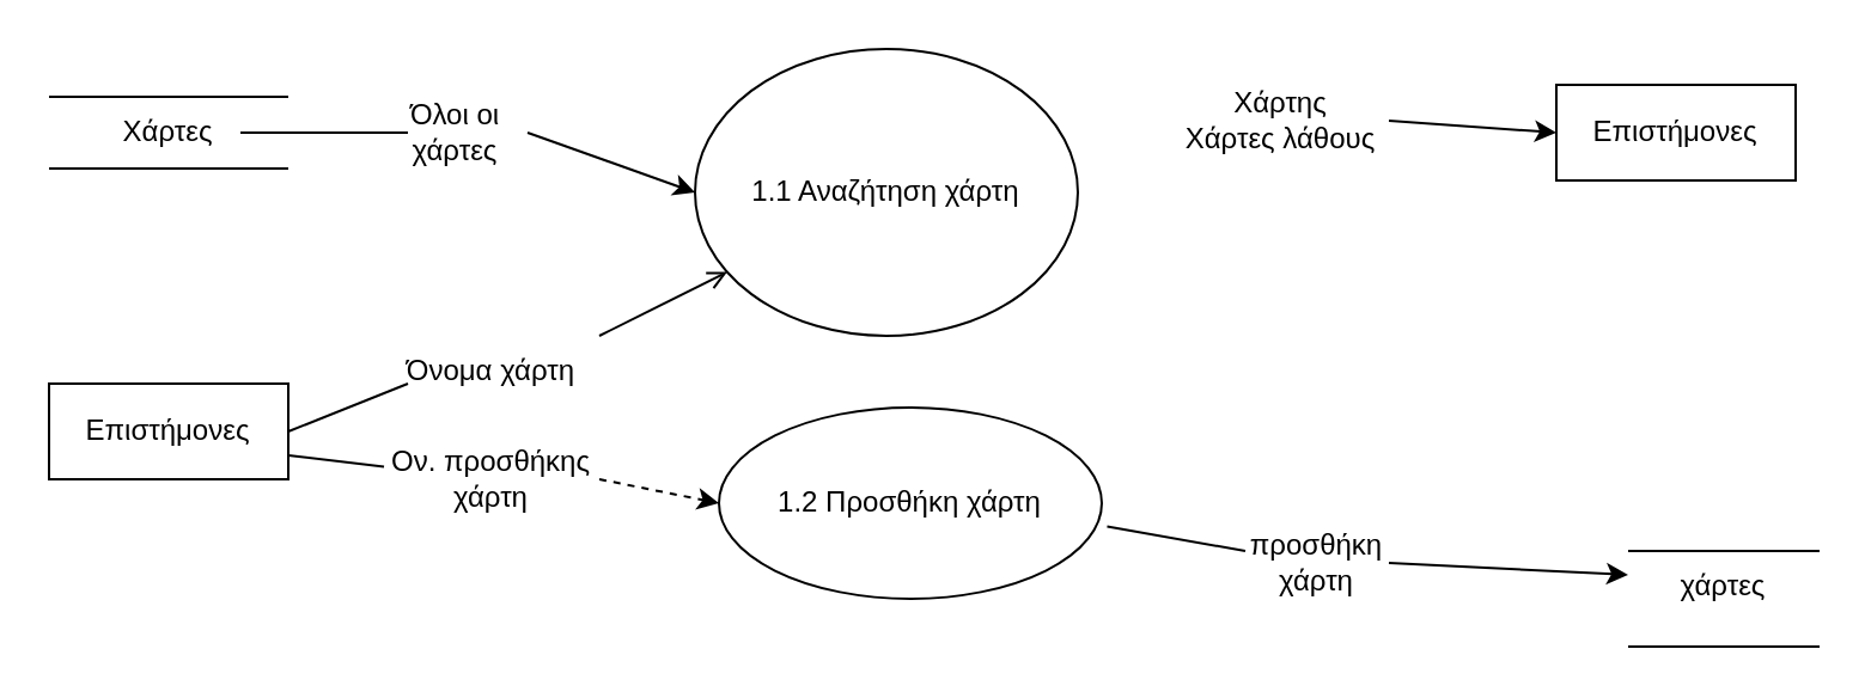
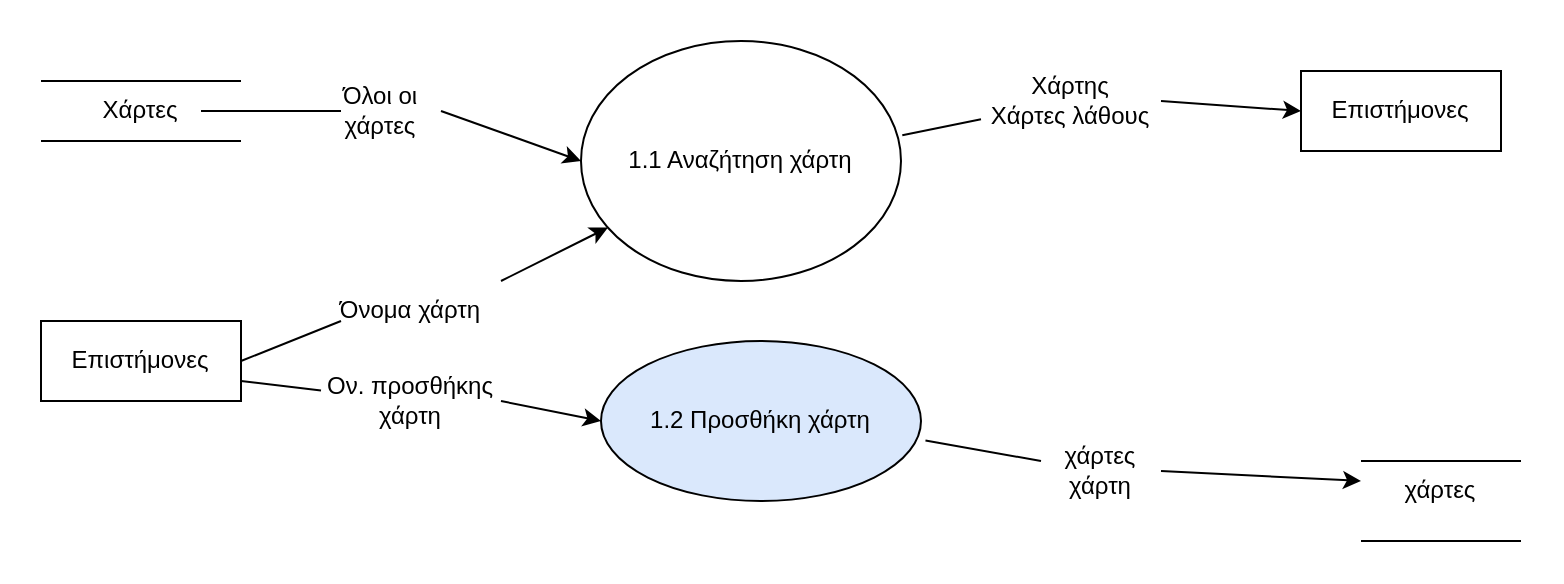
  <mxCell id="0" />
  <mxCell id="1" parent="0" />
  <mxCell id="2" value="Επιστήμονες" style="whiteSpace=wrap;html=1;align=center;" vertex="1" parent="1"><mxGeometry x="20" y="160" width="100" height="40" as="geometry" /></mxCell>
  <mxCell id="3" value="1.1 Αναζήτηση χάρτη" style="ellipse;whiteSpace=wrap;html=1;align=center;" vertex="1" parent="1"><mxGeometry x="290" y="20" width="160" height="120" as="geometry" /></mxCell>
- <mxCell id="4" value="1.2 Προσθήκη χάρτη" style="ellipse;whiteSpace=wrap;html=1;align=center;" vertex="1" parent="1"><mxGeometry x="300" y="170" width="160" height="80" as="geometry" /></mxCell>
+ <mxCell id="4" value="1.2 Προσθήκη χάρτη" style="ellipse;whiteSpace=wrap;html=1;align=center;fillColor=#dae8fc;" vertex="1" parent="1"><mxGeometry x="300" y="170" width="160" height="80" as="geometry" /></mxCell>
  <mxCell id="5" value="" style="endArrow=none;html=1;rounded=0;" edge="1" parent="1"><mxGeometry width="50" height="50" relative="1" as="geometry"><mxPoint x="20" y="40" as="sourcePoint" /><mxPoint x="120" y="40" as="targetPoint" /></mxGeometry></mxCell>
  <mxCell id="6" value="Χάρτες" style="text;html=1;strokeColor=none;fillColor=none;align=center;verticalAlign=middle;whiteSpace=wrap;rounded=0;" vertex="1" parent="1"><mxGeometry x="40" y="40" width="60" height="30" as="geometry" /></mxCell>
  <mxCell id="7" value="" style="endArrow=none;html=1;rounded=0;" edge="1" parent="1"><mxGeometry width="50" height="50" relative="1" as="geometry"><mxPoint x="20" y="70" as="sourcePoint" /><mxPoint x="120" y="70" as="targetPoint" /></mxGeometry></mxCell>
  <mxCell id="8" value="" style="endArrow=none;html=1;rounded=0;exitX=1;exitY=0.5;exitDx=0;exitDy=0;" edge="1" parent="1" source="6"><mxGeometry width="50" height="50" relative="1" as="geometry"><mxPoint x="150" y="70" as="sourcePoint" /><mxPoint x="170" y="55" as="targetPoint" /></mxGeometry></mxCell>
  <mxCell id="9" value="Όλοι οι χάρτες" style="text;html=1;strokeColor=none;fillColor=none;align=center;verticalAlign=middle;whiteSpace=wrap;rounded=0;" vertex="1" parent="1"><mxGeometry x="160" y="40" width="60" height="30" as="geometry" /></mxCell>
  <mxCell id="10" value="" style="endArrow=classic;html=1;rounded=0;exitX=1;exitY=0.5;exitDx=0;exitDy=0;entryX=0;entryY=0.5;entryDx=0;entryDy=0;" edge="1" parent="1" source="9" target="3"><mxGeometry width="50" height="50" relative="1" as="geometry"><mxPoint x="240" y="30" as="sourcePoint" /><mxPoint x="290" y="-20" as="targetPoint" /></mxGeometry></mxCell>
  <mxCell id="11" value="" style="endArrow=none;html=1;rounded=0;exitX=1;exitY=0.5;exitDx=0;exitDy=0;" edge="1" parent="1" source="2"><mxGeometry width="50" height="50" relative="1" as="geometry"><mxPoint x="140" y="200" as="sourcePoint" /><mxPoint x="170" y="160" as="targetPoint" /></mxGeometry></mxCell>
  <mxCell id="12" value="Όνομα χάρτη" style="text;html=1;strokeColor=none;fillColor=none;align=center;verticalAlign=middle;whiteSpace=wrap;rounded=0;" vertex="1" parent="1"><mxGeometry x="160" y="140" width="90" height="30" as="geometry" /></mxCell>
- <mxCell id="13" value="" style="endArrow=open;html=1;rounded=0;exitX=1;exitY=0;exitDx=0;exitDy=0;" edge="1" parent="1" source="12" target="3"><mxGeometry width="50" height="50" relative="1" as="geometry"><mxPoint x="240" y="150" as="sourcePoint" /><mxPoint x="290" y="100" as="targetPoint" /></mxGeometry></mxCell>
+ <mxCell id="13" value="" style="endArrow=classic;html=1;rounded=0;exitX=1;exitY=0;exitDx=0;exitDy=0;" edge="1" parent="1" source="12" target="3"><mxGeometry width="50" height="50" relative="1" as="geometry"><mxPoint x="240" y="150" as="sourcePoint" /><mxPoint x="290" y="100" as="targetPoint" /></mxGeometry></mxCell>
  <mxCell id="14" value="" style="endArrow=none;html=1;rounded=0;exitX=1;exitY=0.75;exitDx=0;exitDy=0;" edge="1" parent="1" source="2" target="15"><mxGeometry width="50" height="50" relative="1" as="geometry"><mxPoint x="140" y="260" as="sourcePoint" /><mxPoint x="190" y="200" as="targetPoint" /></mxGeometry></mxCell>
  <mxCell id="15" value="Ον. προσθήκης χάρτη" style="text;html=1;strokeColor=none;fillColor=none;align=center;verticalAlign=middle;whiteSpace=wrap;rounded=0;" vertex="1" parent="1"><mxGeometry x="160" y="185" width="90" height="30" as="geometry" /></mxCell>
- <mxCell id="16" value="" style="endArrow=classic;html=1;rounded=0;exitX=1;exitY=0.5;exitDx=0;exitDy=0;entryX=0;entryY=0.5;entryDx=0;entryDy=0;dashed=1;" edge="1" parent="1" source="15" target="4"><mxGeometry width="50" height="50" relative="1" as="geometry"><mxPoint x="290" y="220" as="sourcePoint" /><mxPoint x="340" y="170" as="targetPoint" /></mxGeometry></mxCell>
+ <mxCell id="16" value="" style="endArrow=classic;html=1;rounded=0;exitX=1;exitY=0.5;exitDx=0;exitDy=0;entryX=0;entryY=0.5;entryDx=0;entryDy=0;" edge="1" parent="1" source="15" target="4"><mxGeometry width="50" height="50" relative="1" as="geometry"><mxPoint x="290" y="220" as="sourcePoint" /><mxPoint x="340" y="170" as="targetPoint" /></mxGeometry></mxCell>
  <mxCell id="17" value="" style="endArrow=none;html=1;rounded=0;" edge="1" parent="1"><mxGeometry width="50" height="50" relative="1" as="geometry"><mxPoint x="680" y="230" as="sourcePoint" /><mxPoint x="760" y="230" as="targetPoint" /></mxGeometry></mxCell>
  <mxCell id="18" value="χάρτες" style="text;html=1;strokeColor=none;fillColor=none;align=center;verticalAlign=middle;whiteSpace=wrap;rounded=0;" vertex="1" parent="1"><mxGeometry x="690" y="230" width="60" height="30" as="geometry" /></mxCell>
  <mxCell id="19" value="" style="endArrow=none;html=1;rounded=0;" edge="1" parent="1"><mxGeometry width="50" height="50" relative="1" as="geometry"><mxPoint x="680" y="270" as="sourcePoint" /><mxPoint x="760" y="270" as="targetPoint" /></mxGeometry></mxCell>
  <mxCell id="20" value="" style="endArrow=none;html=1;rounded=0;exitX=1.014;exitY=0.622;exitDx=0;exitDy=0;exitPerimeter=0;" edge="1" parent="1" source="4"><mxGeometry width="50" height="50" relative="1" as="geometry"><mxPoint x="490" y="250" as="sourcePoint" /><mxPoint x="520" y="230" as="targetPoint" /></mxGeometry></mxCell>
- <mxCell id="21" value="προσθήκη χάρτη" style="text;html=1;strokeColor=none;fillColor=none;align=center;verticalAlign=middle;whiteSpace=wrap;rounded=0;" vertex="1" parent="1"><mxGeometry x="520" y="220" width="60" height="30" as="geometry" /></mxCell>
+ <mxCell id="21" value="χάρτες χάρτη" style="text;html=1;strokeColor=none;fillColor=none;align=center;verticalAlign=middle;whiteSpace=wrap;rounded=0;" vertex="1" parent="1"><mxGeometry x="520" y="220" width="60" height="30" as="geometry" /></mxCell>
  <mxCell id="22" value="" style="endArrow=classic;html=1;rounded=0;exitX=1;exitY=0.5;exitDx=0;exitDy=0;" edge="1" parent="1" source="21"><mxGeometry width="50" height="50" relative="1" as="geometry"><mxPoint x="610" y="330" as="sourcePoint" /><mxPoint x="680" y="240" as="targetPoint" /></mxGeometry></mxCell>
  <mxCell id="23" value="Επιστήμονες" style="whiteSpace=wrap;html=1;align=center;" vertex="1" parent="1"><mxGeometry x="650" y="35" width="100" height="40" as="geometry" /></mxCell>
+ <mxCell id="24" value="" style="endArrow=none;html=1;rounded=0;exitX=1.004;exitY=0.393;exitDx=0;exitDy=0;exitPerimeter=0;" edge="1" parent="1" source="3" target="25"><mxGeometry width="50" height="50" relative="1" as="geometry"><mxPoint x="480" y="60" as="sourcePoint" /><mxPoint x="520" y="50" as="targetPoint" /></mxGeometry></mxCell>
  <mxCell id="25" value="Χάρτης&lt;br&gt;Χάρτες λάθους" style="text;html=1;strokeColor=none;fillColor=none;align=center;verticalAlign=middle;whiteSpace=wrap;rounded=0;" vertex="1" parent="1"><mxGeometry x="490" y="35" width="90" height="30" as="geometry" /></mxCell>
  <mxCell id="26" value="" style="endArrow=classic;html=1;rounded=0;exitX=1;exitY=0.5;exitDx=0;exitDy=0;entryX=0;entryY=0.5;entryDx=0;entryDy=0;" edge="1" parent="1" source="25" target="23"><mxGeometry width="50" height="50" relative="1" as="geometry"><mxPoint x="590" y="70" as="sourcePoint" /><mxPoint x="640" y="20" as="targetPoint" /></mxGeometry></mxCell>
